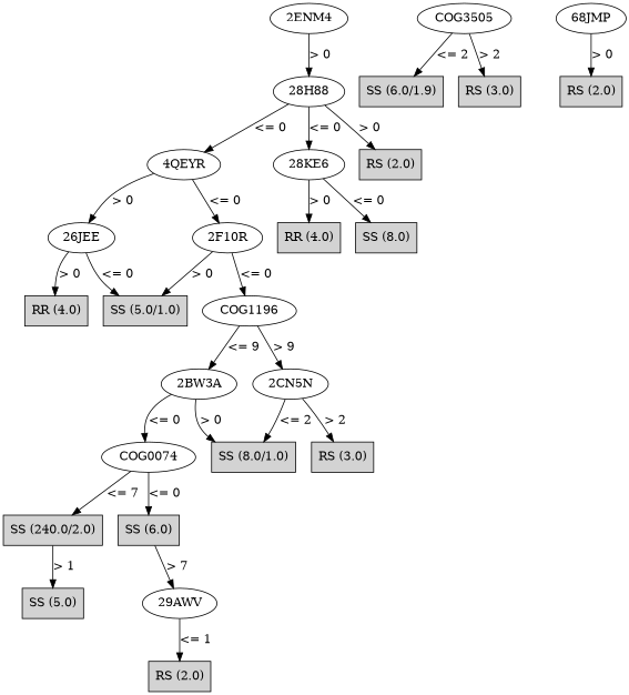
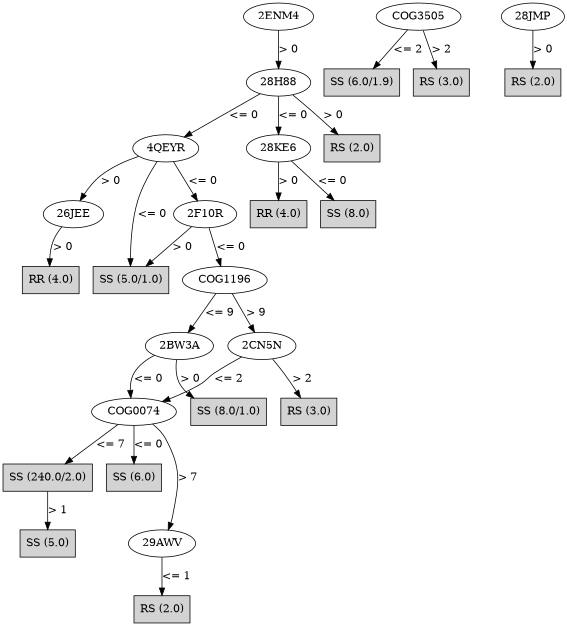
  digraph {
    node [shape=box style=filled]
    n1 [label="2ENM4" shape="" style=""]
    n2 [label="28H88" shape="" style=""]
    n3 [label="4QEYR" shape="" style=""]
    n4 [label="2F10R" shape="" style=""]
    n5 [label="26JEE" shape="" style=""]
    n6 [label="28KE6" shape="" style=""]
    n7 [label="RS (2.0)"]
    n8 [label=COG1196 shape="" style=""]
    n9 [label="SS (5.0/1.0)"]
    n10 [label="RR (4.0)"]
    n11 [label="2BW3A" shape="" style=""]
    n12 [label="2CN5N" shape="" style=""]
    n13 [label=COG3505 shape="" style=""]
    n14 [label="SS (6.0/1.9)"]
    n15 [label="RS (3.0)"]
    n16 [label=COG0074 shape="" style=""]
    n17 [label="SS (8.0/1.0)"]
    n18 [label="RS (3.0)"]
    n19 [label="SS (240.0/2.0)"]
    n20 [label="29AWV" shape="" style=""]
    n21 [label="SS (6.0)"]
-   n22 [label="68JMP" shape="" style=""]
+   n22 [label="28JMP" shape="" style=""]
    n23 [label="RS (2.0)"]
    n24 [label="SS (5.0)"]
    n25 [label="RS (2.0)"]
    n26 [label="SS (8.0)"]
    n27 [label="RR (4.0)"]
    n1 -> n2 [label="> 0"]
    n2 -> n3 [label="<= 0"]
    n2 -> n6 [label="<= 0"]
    n2 -> n7 [label="> 0"]
    n3 -> n4 [label="<= 0"]
    n3 -> n5 [label="> 0"]
    n4 -> n8 [label="<= 0"]
    n4 -> n9 [label="> 0"]
-   n5 -> n9 [label="<= 0"]
+   n3 -> n9 [label="<= 0"]
    n5 -> n10 [label="> 0"]
    n6 -> n26 [label="<= 0"]
    n6 -> n27 [label="> 0"]
    n8 -> n11 [label="<= 9"]
    n8 -> n12 [label="> 9"]
    n11 -> n16 [label="<= 0"]
    n11 -> n17 [label="> 0"]
-   n12 -> n17 [label="<= 2"]
+   n12 -> n16 [label="<= 2"]
    n12 -> n18 [label="> 2"]
    n13 -> n14 [label="<= 2"]
    n13 -> n15 [label="> 2"]
    n16 -> n19 [label="<= 7"]
-   n21 -> n20 [label="> 7"]
+   n16 -> n20 [label="> 7"]
    n16 -> n21 [label="<= 0"]
    n19 -> n24 [label="> 1"]
    n20 -> n25 [label="<= 1"]
    n22 -> n23 [label="> 0"]
  }
